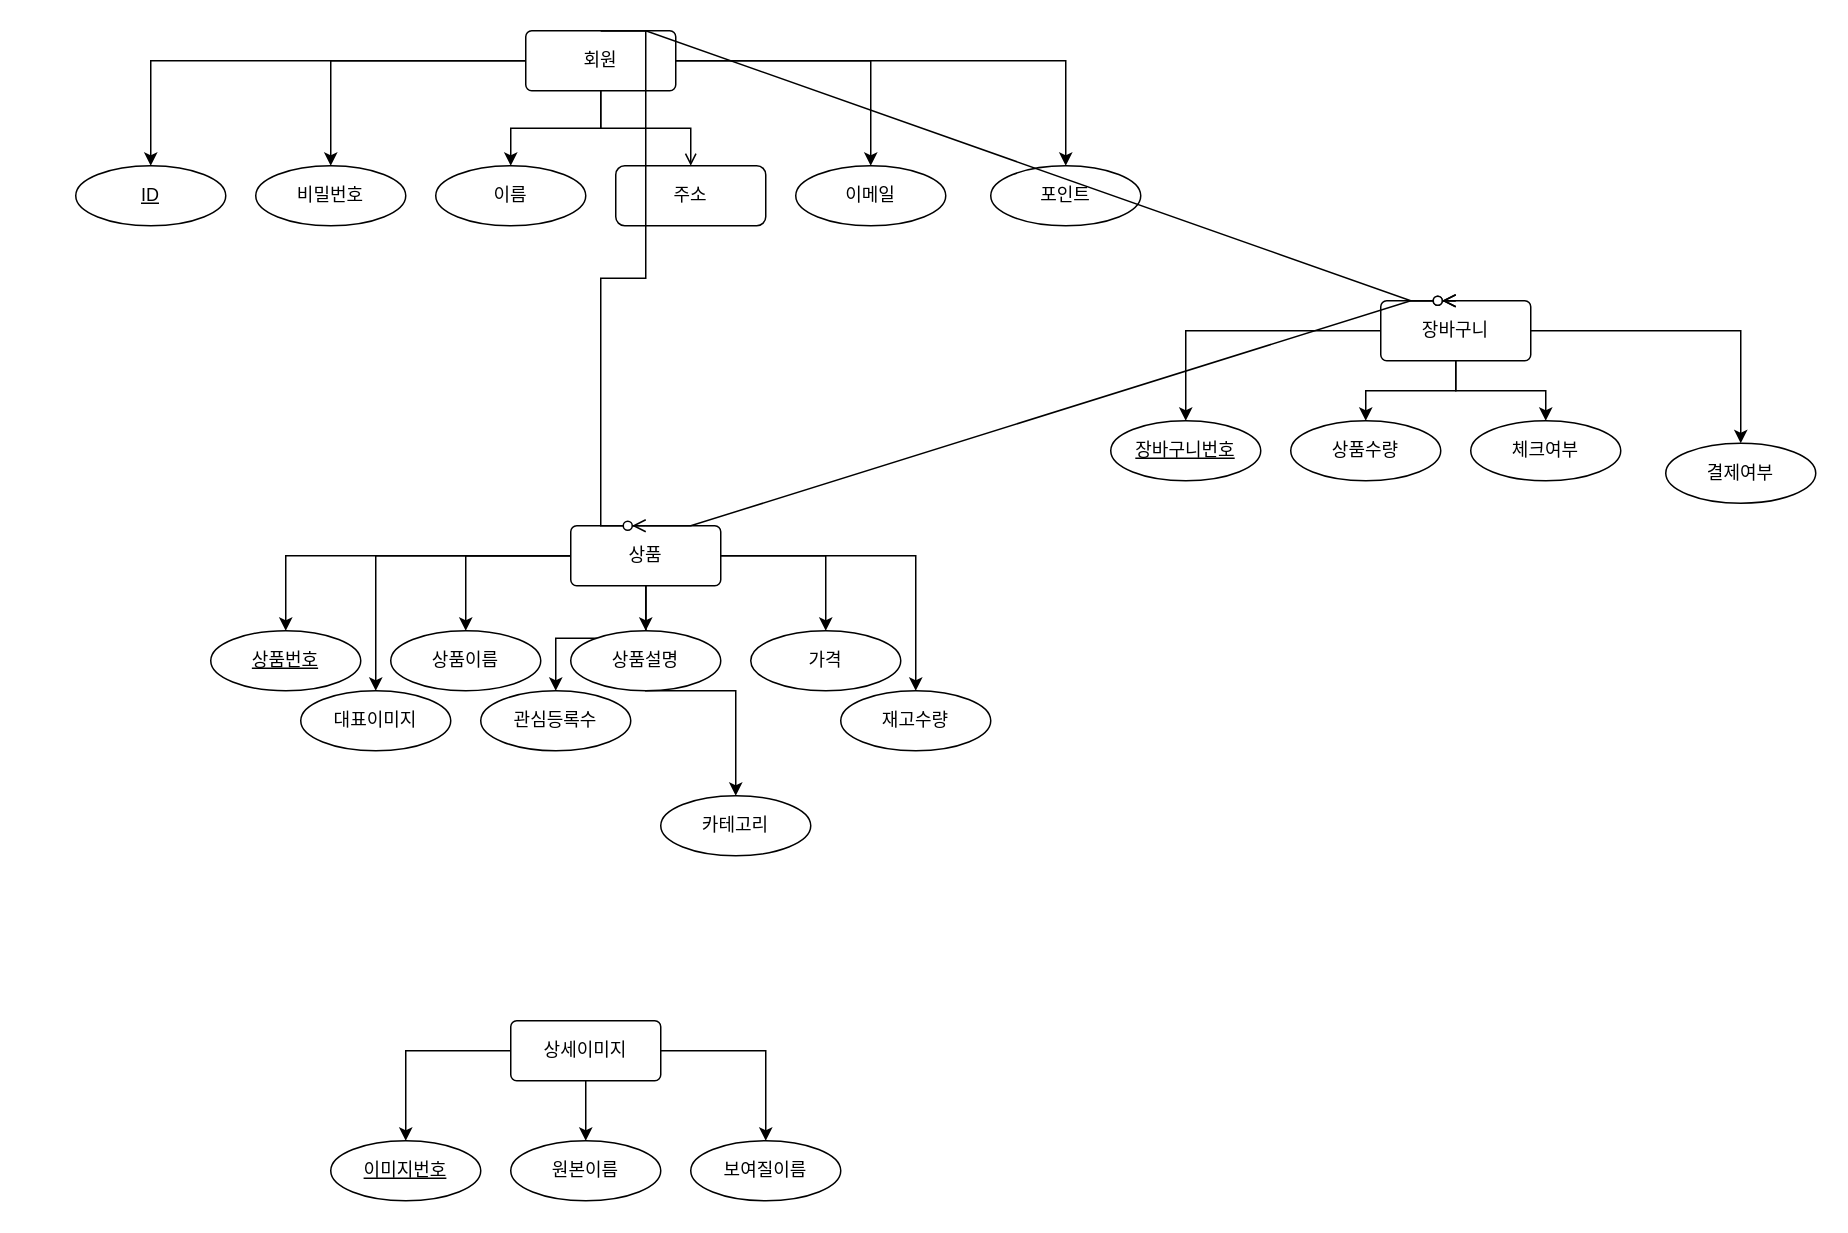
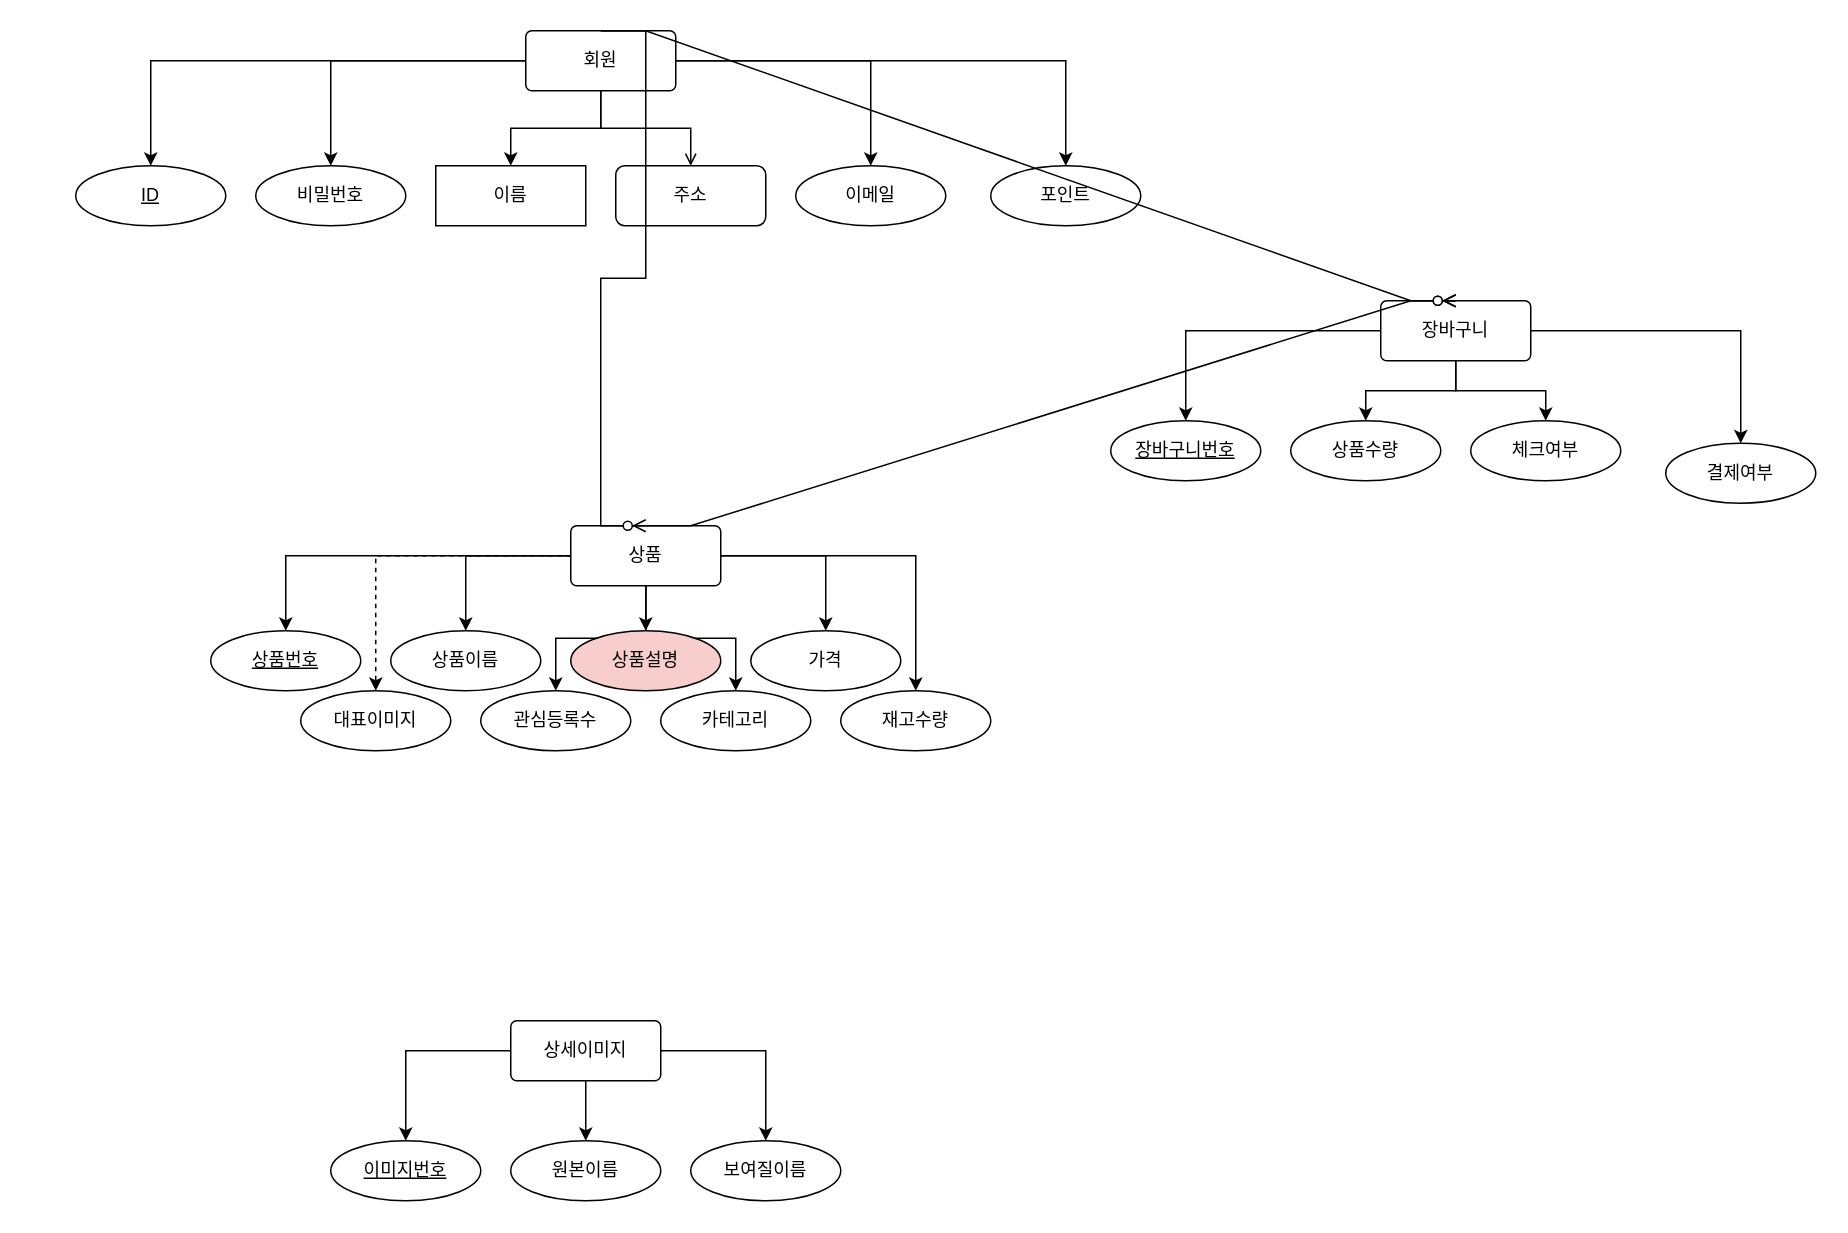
  <mxCell id="0" />
  <mxCell id="1" parent="0" />
  <mxCell id="2" style="edgeStyle=orthogonalEdgeStyle;rounded=0;orthogonalLoop=1;jettySize=auto;html=1;" edge="1" parent="1" source="8" target="9"><mxGeometry relative="1" as="geometry" /></mxCell>
  <mxCell id="3" style="edgeStyle=orthogonalEdgeStyle;rounded=0;orthogonalLoop=1;jettySize=auto;html=1;" edge="1" parent="1" source="8" target="10"><mxGeometry relative="1" as="geometry" /></mxCell>
  <mxCell id="4" style="edgeStyle=orthogonalEdgeStyle;rounded=0;orthogonalLoop=1;jettySize=auto;html=1;" edge="1" parent="1" source="8" target="11"><mxGeometry relative="1" as="geometry" /></mxCell>
  <mxCell id="5" style="edgeStyle=orthogonalEdgeStyle;rounded=0;orthogonalLoop=1;jettySize=auto;html=1;endArrow=open;" edge="1" parent="1" source="8" target="12"><mxGeometry relative="1" as="geometry" /></mxCell>
  <mxCell id="6" style="edgeStyle=orthogonalEdgeStyle;rounded=0;orthogonalLoop=1;jettySize=auto;html=1;entryX=0.5;entryY=0;entryDx=0;entryDy=0;" edge="1" parent="1" source="8" target="13"><mxGeometry relative="1" as="geometry" /></mxCell>
  <mxCell id="7" style="edgeStyle=orthogonalEdgeStyle;rounded=0;orthogonalLoop=1;jettySize=auto;html=1;entryX=0.5;entryY=0;entryDx=0;entryDy=0;" edge="1" parent="1" source="8" target="14"><mxGeometry relative="1" as="geometry" /></mxCell>
  <mxCell id="8" value="회원" style="rounded=1;arcSize=10;whiteSpace=wrap;html=1;align=center;" vertex="1" parent="1"><mxGeometry x="350" y="20" width="100" height="40" as="geometry" /></mxCell>
  <mxCell id="9" value="ID" style="ellipse;whiteSpace=wrap;html=1;align=center;fontStyle=4;" vertex="1" parent="1"><mxGeometry x="50" y="110" width="100" height="40" as="geometry" /></mxCell>
  <mxCell id="10" value="비밀번호" style="ellipse;whiteSpace=wrap;html=1;align=center;" vertex="1" parent="1"><mxGeometry x="170" y="110" width="100" height="40" as="geometry" /></mxCell>
- <mxCell id="11" value="이름" style="ellipse;whiteSpace=wrap;html=1;align=center;" vertex="1" parent="1"><mxGeometry x="290" y="110" width="100" height="40" as="geometry" /></mxCell>
+ <mxCell id="11" value="이름" style="whiteSpace=wrap;html=1;align=center;rounded=0;" vertex="1" parent="1"><mxGeometry x="290" y="110" width="100" height="40" as="geometry" /></mxCell>
  <mxCell id="12" value="주소" style="whiteSpace=wrap;html=1;align=center;rounded=1;" vertex="1" parent="1"><mxGeometry x="410" y="110" width="100" height="40" as="geometry" /></mxCell>
  <mxCell id="13" value="이메일" style="ellipse;whiteSpace=wrap;html=1;align=center;" vertex="1" parent="1"><mxGeometry x="530" y="110" width="100" height="40" as="geometry" /></mxCell>
  <mxCell id="14" value="포인트" style="ellipse;whiteSpace=wrap;html=1;align=center;" vertex="1" parent="1"><mxGeometry x="660" y="110" width="100" height="40" as="geometry" /></mxCell>
  <mxCell id="15" value="상품이름" style="ellipse;whiteSpace=wrap;html=1;align=center;" vertex="1" parent="1"><mxGeometry x="260" y="420" width="100" height="40" as="geometry" /></mxCell>
  <mxCell id="16" style="edgeStyle=orthogonalEdgeStyle;rounded=0;orthogonalLoop=1;jettySize=auto;html=1;" edge="1" parent="1" source="24" target="25"><mxGeometry relative="1" as="geometry" /></mxCell>
- <mxCell id="17" style="edgeStyle=orthogonalEdgeStyle;rounded=0;orthogonalLoop=1;jettySize=auto;html=1;entryX=0.5;entryY=0;entryDx=0;entryDy=0;" edge="1" parent="1" source="24" target="26"><mxGeometry relative="1" as="geometry" /></mxCell>
+ <mxCell id="17" style="edgeStyle=orthogonalEdgeStyle;rounded=0;orthogonalLoop=1;jettySize=auto;html=1;entryX=0.5;entryY=0;entryDx=0;entryDy=0;dashed=1;" edge="1" parent="1" source="24" target="26"><mxGeometry relative="1" as="geometry" /></mxCell>
  <mxCell id="18" style="edgeStyle=orthogonalEdgeStyle;rounded=0;orthogonalLoop=1;jettySize=auto;html=1;" edge="1" parent="1" source="24" target="15"><mxGeometry relative="1" as="geometry" /></mxCell>
  <mxCell id="19" style="edgeStyle=orthogonalEdgeStyle;rounded=0;orthogonalLoop=1;jettySize=auto;html=1;" edge="1" parent="1" source="24" target="31"><mxGeometry relative="1" as="geometry" /></mxCell>
  <mxCell id="20" style="edgeStyle=orthogonalEdgeStyle;rounded=0;orthogonalLoop=1;jettySize=auto;html=1;" edge="1" parent="1" source="24" target="30"><mxGeometry relative="1" as="geometry" /></mxCell>
  <mxCell id="21" style="edgeStyle=orthogonalEdgeStyle;rounded=0;orthogonalLoop=1;jettySize=auto;html=1;" edge="1" parent="1" source="24" target="29"><mxGeometry relative="1" as="geometry" /></mxCell>
  <mxCell id="22" style="edgeStyle=orthogonalEdgeStyle;rounded=0;orthogonalLoop=1;jettySize=auto;html=1;" edge="1" parent="1" source="24" target="27"><mxGeometry relative="1" as="geometry" /></mxCell>
  <mxCell id="23" style="edgeStyle=orthogonalEdgeStyle;rounded=0;orthogonalLoop=1;jettySize=auto;html=1;entryX=0.5;entryY=0;entryDx=0;entryDy=0;" edge="1" parent="1" source="24" target="28"><mxGeometry relative="1" as="geometry" /></mxCell>
  <mxCell id="24" value="상품" style="rounded=1;arcSize=10;whiteSpace=wrap;html=1;align=center;" vertex="1" parent="1"><mxGeometry x="380" y="350" width="100" height="40" as="geometry" /></mxCell>
  <mxCell id="25" value="상품번호" style="ellipse;whiteSpace=wrap;html=1;align=center;fontStyle=4;" vertex="1" parent="1"><mxGeometry x="140" y="420" width="100" height="40" as="geometry" /></mxCell>
  <mxCell id="26" value="대표이미지" style="ellipse;whiteSpace=wrap;html=1;align=center;" vertex="1" parent="1"><mxGeometry x="200" y="460" width="100" height="40" as="geometry" /></mxCell>
  <mxCell id="27" value="관심등록수" style="ellipse;whiteSpace=wrap;html=1;align=center;" vertex="1" parent="1"><mxGeometry x="320" y="460" width="100" height="40" as="geometry" /></mxCell>
- <mxCell id="28" value="카테고리" style="ellipse;whiteSpace=wrap;html=1;align=center;" vertex="1" parent="1"><mxGeometry x="440" y="530" width="100" height="40" as="geometry" /></mxCell>
+ <mxCell id="28" value="카테고리" style="ellipse;whiteSpace=wrap;html=1;align=center;" vertex="1" parent="1"><mxGeometry x="440" y="460" width="100" height="40" as="geometry" /></mxCell>
  <mxCell id="29" value="재고수량" style="ellipse;whiteSpace=wrap;html=1;align=center;" vertex="1" parent="1"><mxGeometry x="560" y="460" width="100" height="40" as="geometry" /></mxCell>
  <mxCell id="30" value="가격" style="ellipse;whiteSpace=wrap;html=1;align=center;" vertex="1" parent="1"><mxGeometry x="500" y="420" width="100" height="40" as="geometry" /></mxCell>
- <mxCell id="31" value="상품설명" style="ellipse;whiteSpace=wrap;html=1;align=center;" vertex="1" parent="1"><mxGeometry x="380" y="420" width="100" height="40" as="geometry" /></mxCell>
+ <mxCell id="31" value="상품설명" style="ellipse;whiteSpace=wrap;html=1;align=center;fillColor=#f8cecc;" vertex="1" parent="1"><mxGeometry x="380" y="420" width="100" height="40" as="geometry" /></mxCell>
  <mxCell id="32" style="edgeStyle=orthogonalEdgeStyle;rounded=0;orthogonalLoop=1;jettySize=auto;html=1;" edge="1" parent="1" source="36" target="37"><mxGeometry relative="1" as="geometry" /></mxCell>
  <mxCell id="33" style="edgeStyle=orthogonalEdgeStyle;rounded=0;orthogonalLoop=1;jettySize=auto;html=1;" edge="1" parent="1" source="36" target="38"><mxGeometry relative="1" as="geometry" /></mxCell>
  <mxCell id="34" style="edgeStyle=orthogonalEdgeStyle;rounded=0;orthogonalLoop=1;jettySize=auto;html=1;" edge="1" parent="1" source="36" target="39"><mxGeometry relative="1" as="geometry" /></mxCell>
  <mxCell id="35" style="edgeStyle=orthogonalEdgeStyle;rounded=0;orthogonalLoop=1;jettySize=auto;html=1;" edge="1" parent="1" source="36" target="40"><mxGeometry relative="1" as="geometry" /></mxCell>
  <mxCell id="36" value="장바구니" style="rounded=1;arcSize=10;whiteSpace=wrap;html=1;align=center;" vertex="1" parent="1"><mxGeometry x="920" y="200" width="100" height="40" as="geometry" /></mxCell>
  <mxCell id="37" value="장바구니번호" style="ellipse;whiteSpace=wrap;html=1;align=center;fontStyle=4;" vertex="1" parent="1"><mxGeometry x="740" y="280" width="100" height="40" as="geometry" /></mxCell>
  <mxCell id="38" value="상품수량" style="ellipse;whiteSpace=wrap;html=1;align=center;" vertex="1" parent="1"><mxGeometry x="860" y="280" width="100" height="40" as="geometry" /></mxCell>
  <mxCell id="39" value="체크여부" style="ellipse;whiteSpace=wrap;html=1;align=center;" vertex="1" parent="1"><mxGeometry x="980" y="280" width="100" height="40" as="geometry" /></mxCell>
  <mxCell id="40" value="결제여부" style="ellipse;whiteSpace=wrap;html=1;align=center;" vertex="1" parent="1"><mxGeometry x="1110" y="295" width="100" height="40" as="geometry" /></mxCell>
  <mxCell id="41" value="" style="edgeStyle=entityRelationEdgeStyle;fontSize=12;html=1;endArrow=ERzeroToMany;endFill=1;rounded=0;exitX=0.5;exitY=0;exitDx=0;exitDy=0;" edge="1" parent="1" source="8"><mxGeometry width="100" height="100" relative="1" as="geometry"><mxPoint x="590" y="340" as="sourcePoint" /><mxPoint x="970" y="200" as="targetPoint" /><Array as="points"><mxPoint x="730" y="50" /><mxPoint x="740" y="70" /><mxPoint x="960" y="180" /><mxPoint x="960" y="170" /><mxPoint x="690" y="120" /><mxPoint x="710" y="80" /><mxPoint x="680" y="90" /><mxPoint x="730" y="70" /></Array></mxGeometry></mxCell>
  <mxCell id="42" value="" style="edgeStyle=entityRelationEdgeStyle;fontSize=12;html=1;endArrow=ERzeroToMany;endFill=1;rounded=0;exitX=0.5;exitY=0;exitDx=0;exitDy=0;entryX=0.5;entryY=0;entryDx=0;entryDy=0;" edge="1" parent="1" source="24" target="36"><mxGeometry width="100" height="100" relative="1" as="geometry"><mxPoint x="590" y="340" as="sourcePoint" /><mxPoint x="690" y="240" as="targetPoint" /></mxGeometry></mxCell>
  <mxCell id="43" value="" style="edgeStyle=entityRelationEdgeStyle;fontSize=12;html=1;endArrow=ERzeroToMany;endFill=1;rounded=0;exitX=0.5;exitY=0;exitDx=0;exitDy=0;entryX=0.5;entryY=0;entryDx=0;entryDy=0;" edge="1" parent="1" source="8" target="24"><mxGeometry width="100" height="100" relative="1" as="geometry"><mxPoint x="540" y="340" as="sourcePoint" /><mxPoint x="640" y="240" as="targetPoint" /><Array as="points"><mxPoint x="20" y="110" /><mxPoint x="320" y="100" /></Array></mxGeometry></mxCell>
  <mxCell id="44" style="edgeStyle=orthogonalEdgeStyle;rounded=0;orthogonalLoop=1;jettySize=auto;html=1;" edge="1" parent="1" source="47" target="48"><mxGeometry relative="1" as="geometry" /></mxCell>
  <mxCell id="45" style="edgeStyle=orthogonalEdgeStyle;rounded=0;orthogonalLoop=1;jettySize=auto;html=1;" edge="1" parent="1" source="47" target="49"><mxGeometry relative="1" as="geometry" /></mxCell>
  <mxCell id="46" style="edgeStyle=orthogonalEdgeStyle;rounded=0;orthogonalLoop=1;jettySize=auto;html=1;" edge="1" parent="1" source="47" target="50"><mxGeometry relative="1" as="geometry" /></mxCell>
  <mxCell id="47" value="상세이미지" style="rounded=1;arcSize=10;whiteSpace=wrap;html=1;align=center;" vertex="1" parent="1"><mxGeometry x="340" y="680" width="100" height="40" as="geometry" /></mxCell>
  <mxCell id="48" value="이미지번호" style="ellipse;whiteSpace=wrap;html=1;align=center;fontStyle=4;" vertex="1" parent="1"><mxGeometry x="220" y="760" width="100" height="40" as="geometry" /></mxCell>
  <mxCell id="49" value="원본이름" style="ellipse;whiteSpace=wrap;html=1;align=center;" vertex="1" parent="1"><mxGeometry x="340" y="760" width="100" height="40" as="geometry" /></mxCell>
  <mxCell id="50" value="보여질이름" style="ellipse;whiteSpace=wrap;html=1;align=center;" vertex="1" parent="1"><mxGeometry x="460" y="760" width="100" height="40" as="geometry" /></mxCell>
